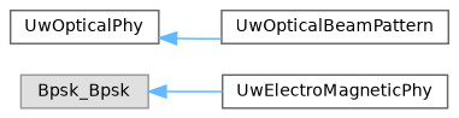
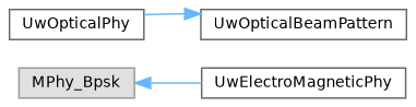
  digraph {
    rankdir=LR
    node [color=grey40 fillcolor=white fontname=Helvetica fontsize=10 shape=box style=filled]
    edge [color=steelblue1 dir=back fontname=Helvetica fontsize=10 labelfontname=Helvetica labelfontsize=10 style=solid]
-   n1 [color=grey60 fillcolor="#E0E0E0" height=0.2 label=Bpsk_Bpsk width=0.4]
+   n1 [color=grey60 fillcolor="#E0E0E0" height=0.2 label=MPhy_Bpsk width=0.4]
    n2 [height=0.2 label=UwElectroMagneticPhy width=0.4]
    n3 [height=0.2 label=UwOpticalPhy width=0.4]
    n4 [height=0.2 label=UwOpticalBeamPattern width=0.4]
    n1 -> n2
-   n3 -> n4
+   n4 -> n3
  }
